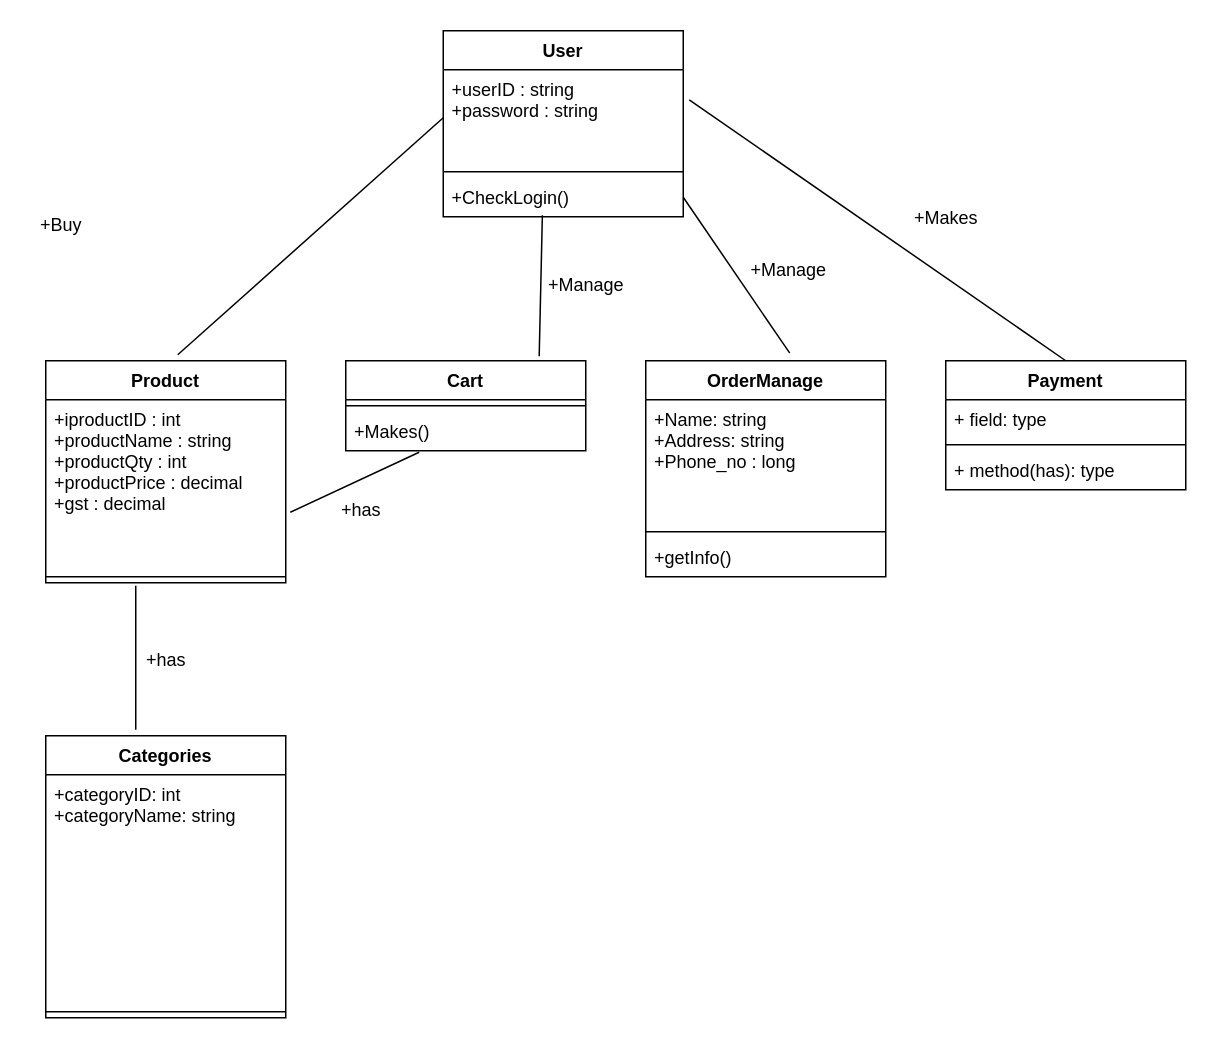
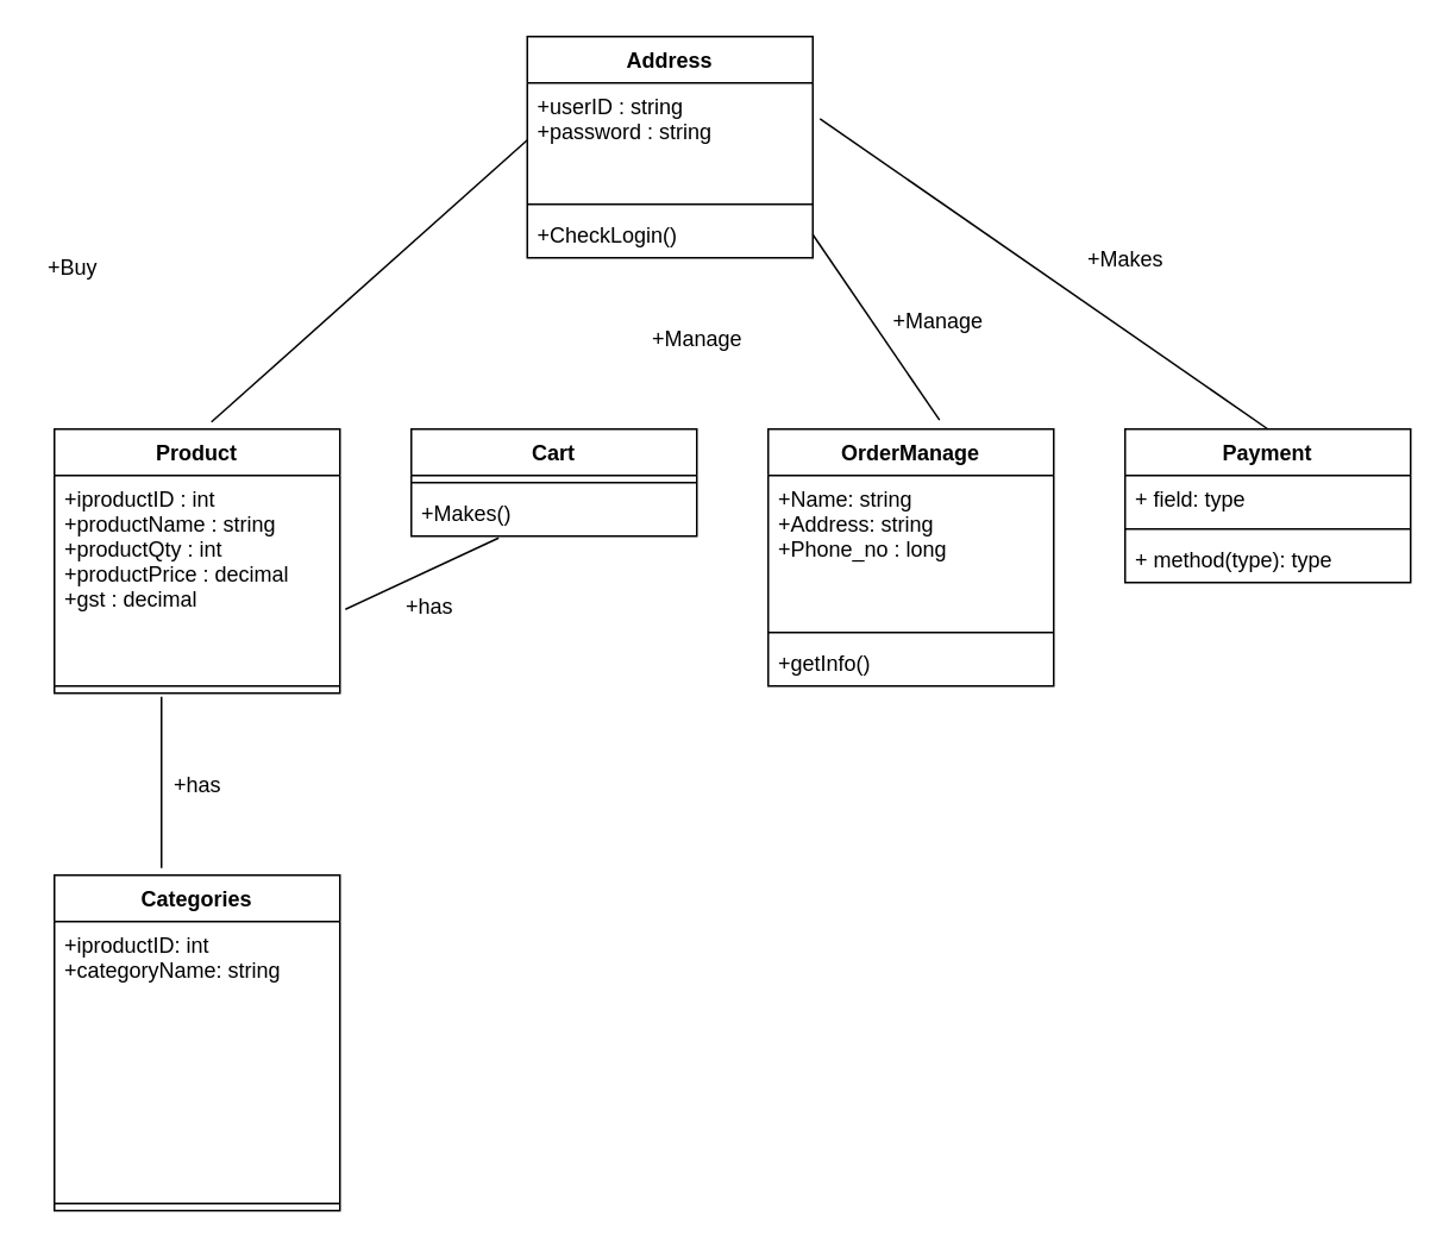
  <mxCell id="0" />
  <mxCell id="1" parent="0" />
  <mxCell id="2" value="Product" style="swimlane;fontStyle=1;align=center;verticalAlign=top;childLayout=stackLayout;horizontal=1;startSize=26;horizontalStack=0;resizeParent=1;resizeParentMax=0;resizeLast=0;collapsible=1;marginBottom=0;" parent="1" vertex="1"><mxGeometry x="30" y="240" width="160" height="148" as="geometry" /></mxCell>
  <mxCell id="3" value="+iproductID : int&#10;+productName : string&#10;+productQty : int&#10;+productPrice : decimal&#10;+gst : decimal" style="text;strokeColor=none;fillColor=none;align=left;verticalAlign=top;spacingLeft=4;spacingRight=4;overflow=hidden;rotatable=0;points=[[0,0.5],[1,0.5]];portConstraint=eastwest;" parent="2" vertex="1"><mxGeometry y="26" width="160" height="114" as="geometry" /></mxCell>
  <mxCell id="4" value="" style="line;strokeWidth=1;fillColor=none;align=left;verticalAlign=middle;spacingTop=-1;spacingLeft=3;spacingRight=3;rotatable=0;labelPosition=right;points=[];portConstraint=eastwest;" parent="2" vertex="1"><mxGeometry y="140" width="160" height="8" as="geometry" /></mxCell>
- <mxCell id="5" value="User" style="swimlane;fontStyle=1;align=center;verticalAlign=top;childLayout=stackLayout;horizontal=1;startSize=26;horizontalStack=0;resizeParent=1;resizeParentMax=0;resizeLast=0;collapsible=1;marginBottom=0;" parent="1" vertex="1"><mxGeometry x="295" y="20" width="160" height="124" as="geometry" /></mxCell>
+ <mxCell id="5" value="Address" style="swimlane;fontStyle=1;align=center;verticalAlign=top;childLayout=stackLayout;horizontal=1;startSize=26;horizontalStack=0;resizeParent=1;resizeParentMax=0;resizeLast=0;collapsible=1;marginBottom=0;" parent="1" vertex="1"><mxGeometry x="295" y="20" width="160" height="124" as="geometry" /></mxCell>
  <mxCell id="6" value="+userID : string &#10;+password : string " style="text;strokeColor=none;fillColor=none;align=left;verticalAlign=top;spacingLeft=4;spacingRight=4;overflow=hidden;rotatable=0;points=[[0,0.5],[1,0.5]];portConstraint=eastwest;" parent="5" vertex="1"><mxGeometry y="26" width="160" height="64" as="geometry" /></mxCell>
  <mxCell id="7" value="" style="line;strokeWidth=1;fillColor=none;align=left;verticalAlign=middle;spacingTop=-1;spacingLeft=3;spacingRight=3;rotatable=0;labelPosition=right;points=[];portConstraint=eastwest;" parent="5" vertex="1"><mxGeometry y="90" width="160" height="8" as="geometry" /></mxCell>
  <mxCell id="8" value="+CheckLogin()" style="text;strokeColor=none;fillColor=none;align=left;verticalAlign=top;spacingLeft=4;spacingRight=4;overflow=hidden;rotatable=0;points=[[0,0.5],[1,0.5]];portConstraint=eastwest;" parent="5" vertex="1"><mxGeometry y="98" width="160" height="26" as="geometry" /></mxCell>
  <mxCell id="9" value="Categories" style="swimlane;fontStyle=1;align=center;verticalAlign=top;childLayout=stackLayout;horizontal=1;startSize=26;horizontalStack=0;resizeParent=1;resizeParentMax=0;resizeLast=0;collapsible=1;marginBottom=0;" parent="1" vertex="1"><mxGeometry x="30" y="490" width="160" height="188" as="geometry" /></mxCell>
- <mxCell id="10" value="+categoryID: int&#10;+categoryName: string" style="text;strokeColor=none;fillColor=none;align=left;verticalAlign=top;spacingLeft=4;spacingRight=4;overflow=hidden;rotatable=0;points=[[0,0.5],[1,0.5]];portConstraint=eastwest;" parent="9" vertex="1"><mxGeometry y="26" width="160" height="154" as="geometry" /></mxCell>
+ <mxCell id="10" value="+iproductID: int&#10;+categoryName: string" style="text;strokeColor=none;fillColor=none;align=left;verticalAlign=top;spacingLeft=4;spacingRight=4;overflow=hidden;rotatable=0;points=[[0,0.5],[1,0.5]];portConstraint=eastwest;" parent="9" vertex="1"><mxGeometry y="26" width="160" height="154" as="geometry" /></mxCell>
  <mxCell id="11" value="" style="line;strokeWidth=1;fillColor=none;align=left;verticalAlign=middle;spacingTop=-1;spacingLeft=3;spacingRight=3;rotatable=0;labelPosition=right;points=[];portConstraint=eastwest;" parent="9" vertex="1"><mxGeometry y="180" width="160" height="8" as="geometry" /></mxCell>
  <mxCell id="12" value="Cart" style="swimlane;fontStyle=1;align=center;verticalAlign=top;childLayout=stackLayout;horizontal=1;startSize=26;horizontalStack=0;resizeParent=1;resizeParentMax=0;resizeLast=0;collapsible=1;marginBottom=0;" parent="1" vertex="1"><mxGeometry x="230" y="240" width="160" height="60" as="geometry" /></mxCell>
  <mxCell id="13" value="" style="line;strokeWidth=1;fillColor=none;align=left;verticalAlign=middle;spacingTop=-1;spacingLeft=3;spacingRight=3;rotatable=0;labelPosition=right;points=[];portConstraint=eastwest;" parent="12" vertex="1"><mxGeometry y="26" width="160" height="8" as="geometry" /></mxCell>
  <mxCell id="14" value="+Makes()" style="text;strokeColor=none;fillColor=none;align=left;verticalAlign=top;spacingLeft=4;spacingRight=4;overflow=hidden;rotatable=0;points=[[0,0.5],[1,0.5]];portConstraint=eastwest;" parent="12" vertex="1"><mxGeometry y="34" width="160" height="26" as="geometry" /></mxCell>
  <mxCell id="15" value="OrderManage" style="swimlane;fontStyle=1;align=center;verticalAlign=top;childLayout=stackLayout;horizontal=1;startSize=26;horizontalStack=0;resizeParent=1;resizeParentMax=0;resizeLast=0;collapsible=1;marginBottom=0;" parent="1" vertex="1"><mxGeometry x="430" y="240" width="160" height="144" as="geometry" /></mxCell>
  <mxCell id="16" value="+Name: string&#10;+Address: string&#10;+Phone_no : long" style="text;strokeColor=none;fillColor=none;align=left;verticalAlign=top;spacingLeft=4;spacingRight=4;overflow=hidden;rotatable=0;points=[[0,0.5],[1,0.5]];portConstraint=eastwest;" parent="15" vertex="1"><mxGeometry y="26" width="160" height="84" as="geometry" /></mxCell>
  <mxCell id="17" value="" style="line;strokeWidth=1;fillColor=none;align=left;verticalAlign=middle;spacingTop=-1;spacingLeft=3;spacingRight=3;rotatable=0;labelPosition=right;points=[];portConstraint=eastwest;" parent="15" vertex="1"><mxGeometry y="110" width="160" height="8" as="geometry" /></mxCell>
  <mxCell id="18" value="+getInfo()" style="text;strokeColor=none;fillColor=none;align=left;verticalAlign=top;spacingLeft=4;spacingRight=4;overflow=hidden;rotatable=0;points=[[0,0.5],[1,0.5]];portConstraint=eastwest;" parent="15" vertex="1"><mxGeometry y="118" width="160" height="26" as="geometry" /></mxCell>
  <mxCell id="19" value="Payment" style="swimlane;fontStyle=1;align=center;verticalAlign=top;childLayout=stackLayout;horizontal=1;startSize=26;horizontalStack=0;resizeParent=1;resizeParentMax=0;resizeLast=0;collapsible=1;marginBottom=0;" parent="1" vertex="1"><mxGeometry x="630" y="240" width="160" height="86" as="geometry" /></mxCell>
  <mxCell id="20" value="+ field: type" style="text;strokeColor=none;fillColor=none;align=left;verticalAlign=top;spacingLeft=4;spacingRight=4;overflow=hidden;rotatable=0;points=[[0,0.5],[1,0.5]];portConstraint=eastwest;" parent="19" vertex="1"><mxGeometry y="26" width="160" height="26" as="geometry" /></mxCell>
  <mxCell id="21" value="" style="line;strokeWidth=1;fillColor=none;align=left;verticalAlign=middle;spacingTop=-1;spacingLeft=3;spacingRight=3;rotatable=0;labelPosition=right;points=[];portConstraint=eastwest;" parent="19" vertex="1"><mxGeometry y="52" width="160" height="8" as="geometry" /></mxCell>
- <mxCell id="22" value="+ method(has): type" style="text;strokeColor=none;fillColor=none;align=left;verticalAlign=top;spacingLeft=4;spacingRight=4;overflow=hidden;rotatable=0;points=[[0,0.5],[1,0.5]];portConstraint=eastwest;" parent="19" vertex="1"><mxGeometry y="60" width="160" height="26" as="geometry" /></mxCell>
+ <mxCell id="22" value="+ method(type): type" style="text;strokeColor=none;fillColor=none;align=left;verticalAlign=top;spacingLeft=4;spacingRight=4;overflow=hidden;rotatable=0;points=[[0,0.5],[1,0.5]];portConstraint=eastwest;" parent="19" vertex="1"><mxGeometry y="60" width="160" height="26" as="geometry" /></mxCell>
  <mxCell id="23" value="" style="endArrow=none;html=1;entryX=0;entryY=0.5;entryDx=0;entryDy=0;" edge="1" parent="1" target="6"><mxGeometry width="50" height="50" relative="1" as="geometry"><mxPoint x="118" y="236" as="sourcePoint" /><mxPoint x="250" y="120" as="targetPoint" /></mxGeometry></mxCell>
  <mxCell id="24" value="+Buy" style="text;html=1;align=center;verticalAlign=middle;resizable=0;points=[];autosize=1;" vertex="1" parent="1"><mxGeometry x="20" y="140" width="40" height="20" as="geometry" /></mxCell>
  <mxCell id="25" value="" style="endArrow=none;html=1;exitX=0.375;exitY=-0.021;exitDx=0;exitDy=0;exitPerimeter=0;" edge="1" parent="1" source="9"><mxGeometry width="50" height="50" relative="1" as="geometry"><mxPoint x="70" y="470" as="sourcePoint" /><mxPoint x="90" y="390" as="targetPoint" /></mxGeometry></mxCell>
  <mxCell id="26" value="+has" style="text;html=1;align=center;verticalAlign=middle;resizable=0;points=[];autosize=1;" vertex="1" parent="1"><mxGeometry x="90" y="430" width="40" height="20" as="geometry" /></mxCell>
  <mxCell id="27" value="" style="endArrow=none;html=1;entryX=0.306;entryY=1.038;entryDx=0;entryDy=0;entryPerimeter=0;exitX=1.019;exitY=0.658;exitDx=0;exitDy=0;exitPerimeter=0;" edge="1" parent="1" source="3" target="14"><mxGeometry width="50" height="50" relative="1" as="geometry"><mxPoint x="200" y="390" as="sourcePoint" /><mxPoint x="250" y="340" as="targetPoint" /></mxGeometry></mxCell>
  <mxCell id="28" value="+has" style="text;html=1;align=center;verticalAlign=middle;resizable=0;points=[];autosize=1;" vertex="1" parent="1"><mxGeometry x="220" y="330" width="40" height="20" as="geometry" /></mxCell>
- <mxCell id="29" value="" style="endArrow=none;html=1;exitX=0.806;exitY=-0.05;exitDx=0;exitDy=0;exitPerimeter=0;entryX=0.413;entryY=0.962;entryDx=0;entryDy=0;entryPerimeter=0;" edge="1" parent="1" source="12" target="8"><mxGeometry width="50" height="50" relative="1" as="geometry"><mxPoint x="360" y="230" as="sourcePoint" /><mxPoint x="360" y="150" as="targetPoint" /></mxGeometry></mxCell>
  <mxCell id="30" value="+Manage" style="text;html=1;align=center;verticalAlign=middle;resizable=0;points=[];autosize=1;" vertex="1" parent="1"><mxGeometry x="355" y="180" width="70" height="20" as="geometry" /></mxCell>
  <mxCell id="31" value="" style="endArrow=none;html=1;entryX=1;entryY=0.5;entryDx=0;entryDy=0;exitX=0.6;exitY=-0.035;exitDx=0;exitDy=0;exitPerimeter=0;" edge="1" parent="1" source="15" target="8"><mxGeometry width="50" height="50" relative="1" as="geometry"><mxPoint x="470" y="200" as="sourcePoint" /><mxPoint x="520" y="150" as="targetPoint" /></mxGeometry></mxCell>
  <mxCell id="32" value="+Manage" style="text;html=1;align=center;verticalAlign=middle;resizable=0;points=[];autosize=1;" vertex="1" parent="1"><mxGeometry x="490" y="170" width="70" height="20" as="geometry" /></mxCell>
  <mxCell id="33" value="" style="endArrow=none;html=1;entryX=1.025;entryY=0.313;entryDx=0;entryDy=0;entryPerimeter=0;exitX=0.5;exitY=0;exitDx=0;exitDy=0;" edge="1" parent="1" source="19" target="6"><mxGeometry width="50" height="50" relative="1" as="geometry"><mxPoint x="600" y="170" as="sourcePoint" /><mxPoint x="650" y="120" as="targetPoint" /></mxGeometry></mxCell>
  <mxCell id="34" value="+Makes" style="text;html=1;align=center;verticalAlign=middle;resizable=0;points=[];autosize=1;" vertex="1" parent="1"><mxGeometry x="600" y="135" width="60" height="20" as="geometry" /></mxCell>
